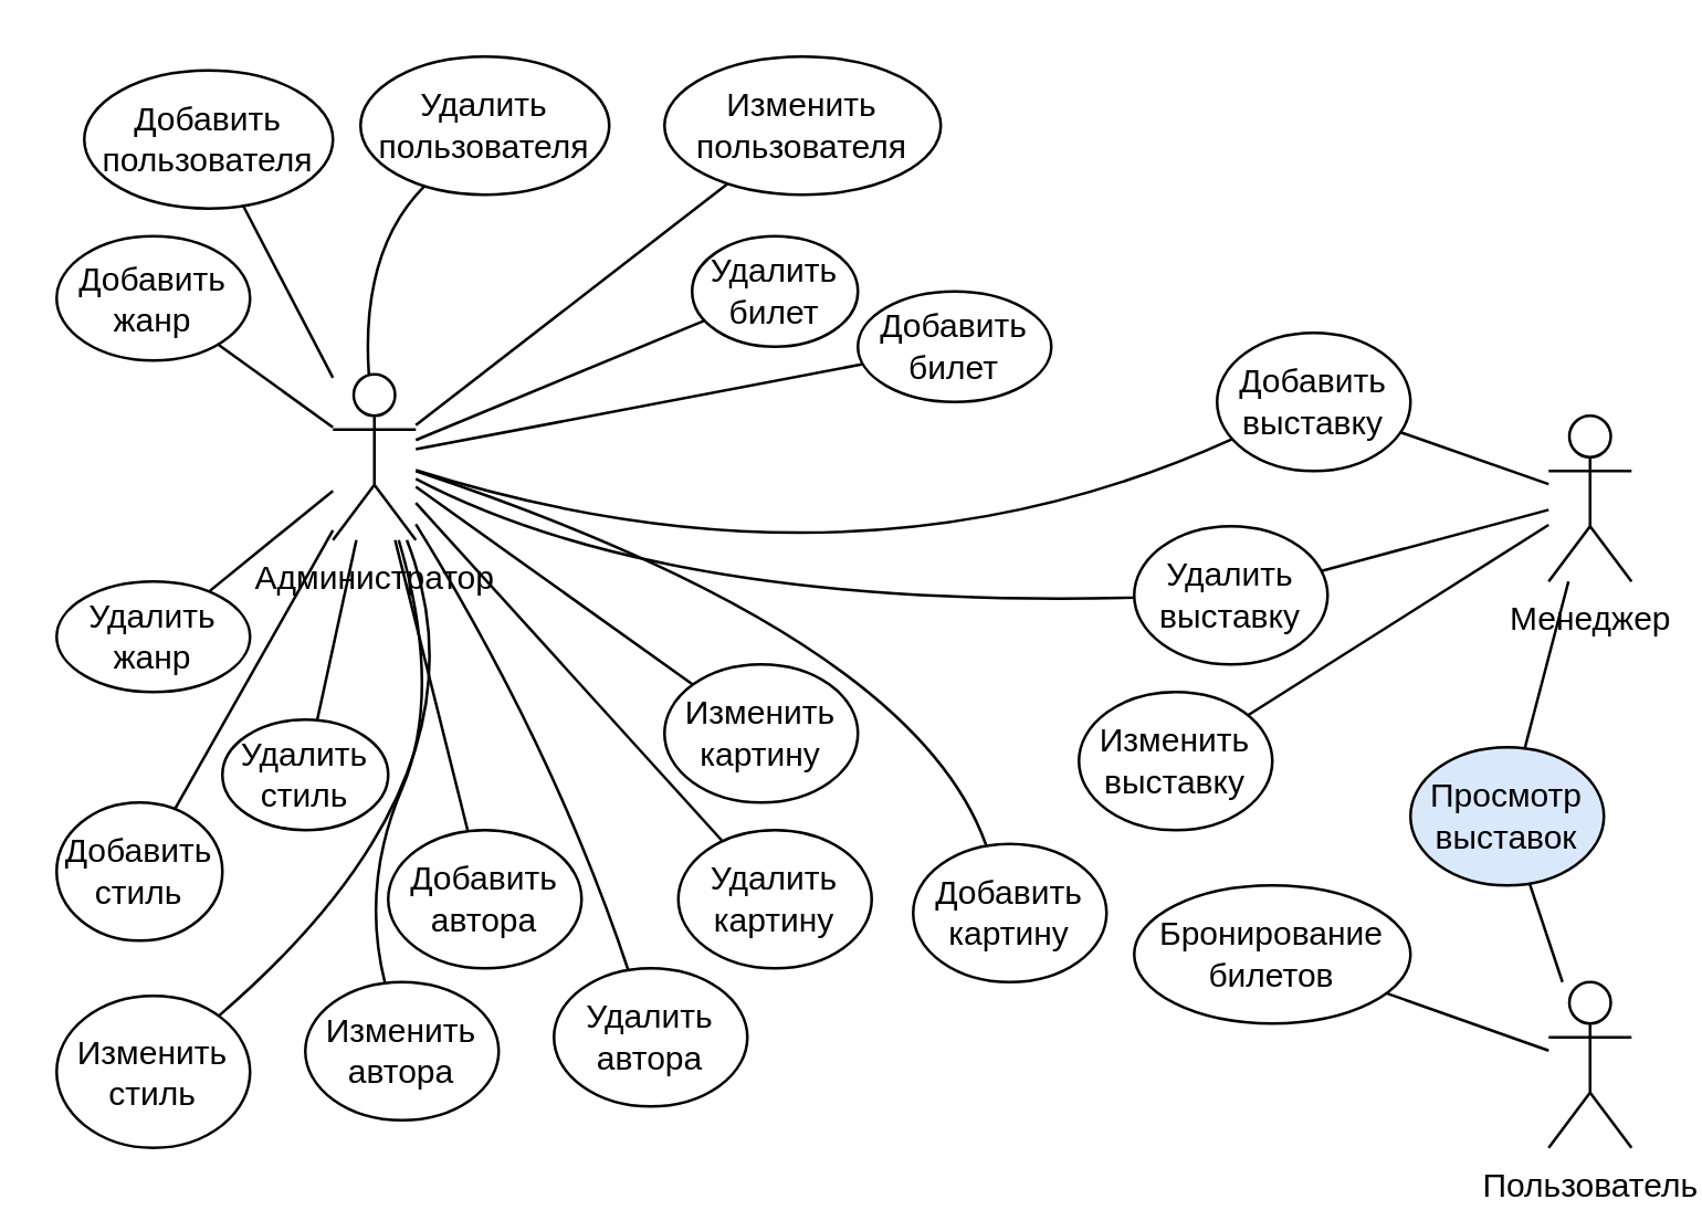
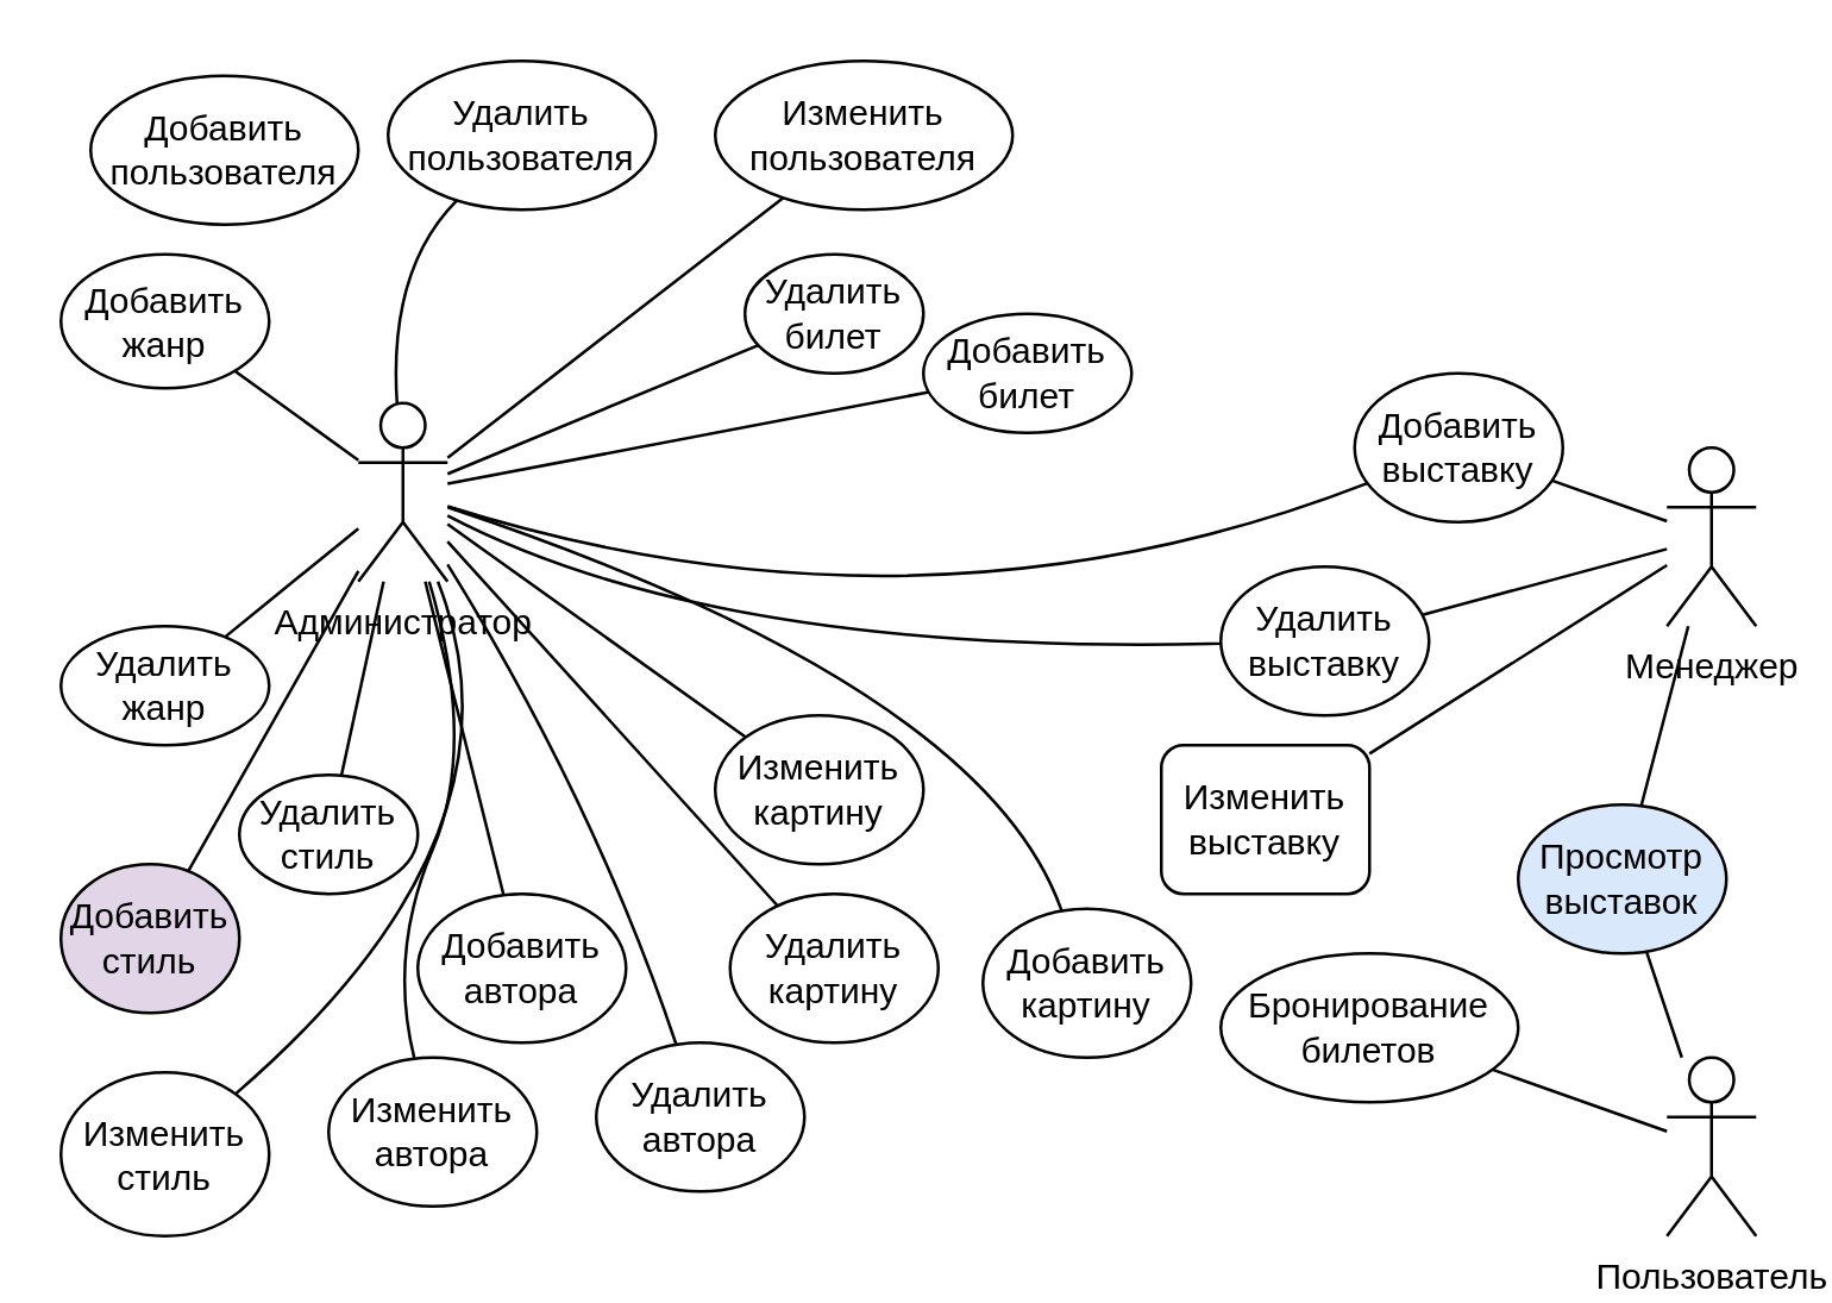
  <mxCell id="0" />
  <mxCell id="1" parent="0" />
  <mxCell id="2" value="Администратор" style="shape=umlActor;verticalLabelPosition=bottom;verticalAlign=top;html=1;outlineConnect=0;" parent="1" vertex="1"><mxGeometry x="120" y="135" width="30" height="60" as="geometry" /></mxCell>
  <mxCell id="3" value="Добавить пользователя" style="ellipse;whiteSpace=wrap;html=1;" parent="1" vertex="1"><mxGeometry x="30" y="25" width="90" height="50" as="geometry" /></mxCell>
  <mxCell id="4" value="&lt;div&gt;Изменить&lt;br&gt;пользователя&lt;/div&gt;" style="ellipse;whiteSpace=wrap;html=1;" parent="1" vertex="1"><mxGeometry x="240" y="20" width="100" height="50" as="geometry" /></mxCell>
  <mxCell id="5" value="Удалить&lt;div&gt;пользователя&lt;/div&gt;" style="ellipse;whiteSpace=wrap;html=1;" parent="1" vertex="1"><mxGeometry x="130" y="20" width="90" height="50" as="geometry" /></mxCell>
- <mxCell id="6" value="" style="curved=1;endArrow=none;html=1;rounded=0;startFill=0;" parent="1" source="2" target="3" edge="1"><mxGeometry width="50" height="50" relative="1" as="geometry"><mxPoint x="160" y="170" as="sourcePoint" /><mxPoint x="210" y="120" as="targetPoint" /><Array as="points" /></mxGeometry></mxCell>
  <mxCell id="7" value="" style="curved=1;endArrow=none;html=1;rounded=0;startFill=0;" parent="1" source="2" target="5" edge="1"><mxGeometry width="50" height="50" relative="1" as="geometry"><mxPoint x="140" y="135" as="sourcePoint" /><mxPoint x="192" y="100" as="targetPoint" /><Array as="points"><mxPoint x="130" y="90" /></Array></mxGeometry></mxCell>
  <mxCell id="8" value="" style="curved=1;endArrow=none;html=1;rounded=0;startFill=0;" parent="1" source="2" target="4" edge="1"><mxGeometry width="50" height="50" relative="1" as="geometry"><mxPoint x="180" y="255" as="sourcePoint" /><mxPoint x="232" y="220" as="targetPoint" /><Array as="points" /></mxGeometry></mxCell>
  <mxCell id="9" value="Добавить&lt;div&gt;билет&lt;/div&gt;" style="ellipse;whiteSpace=wrap;html=1;" parent="1" vertex="1"><mxGeometry x="310" y="105" width="70" height="40" as="geometry" /></mxCell>
  <mxCell id="10" value="Удалить&lt;div&gt;билет&lt;/div&gt;" style="ellipse;whiteSpace=wrap;html=1;" parent="1" vertex="1"><mxGeometry x="250" y="85" width="60" height="40" as="geometry" /></mxCell>
  <mxCell id="11" value="" style="curved=1;endArrow=none;html=1;rounded=0;startFill=0;" parent="1" source="2" target="10" edge="1"><mxGeometry width="50" height="50" relative="1" as="geometry"><mxPoint x="150" y="230" as="sourcePoint" /><mxPoint x="200" y="180" as="targetPoint" /><Array as="points" /></mxGeometry></mxCell>
  <mxCell id="12" value="" style="curved=1;endArrow=none;html=1;rounded=0;startFill=0;" parent="1" source="2" target="9" edge="1"><mxGeometry width="50" height="50" relative="1" as="geometry"><mxPoint x="140" y="150" as="sourcePoint" /><mxPoint x="190" y="100" as="targetPoint" /><Array as="points" /></mxGeometry></mxCell>
  <mxCell id="13" value="Добавить&lt;div&gt;жанр&lt;/div&gt;" style="ellipse;whiteSpace=wrap;html=1;" parent="1" vertex="1"><mxGeometry x="20" y="85" width="70" height="45" as="geometry" /></mxCell>
  <mxCell id="14" value="Удалить&lt;div&gt;жанр&lt;/div&gt;" style="ellipse;whiteSpace=wrap;html=1;" parent="1" vertex="1"><mxGeometry x="20" y="210" width="70" height="40" as="geometry" /></mxCell>
  <mxCell id="15" value="" style="curved=1;endArrow=none;html=1;rounded=0;startFill=0;" parent="1" source="2" target="13" edge="1"><mxGeometry width="50" height="50" relative="1" as="geometry"><mxPoint x="90" y="240" as="sourcePoint" /><mxPoint x="140" y="190" as="targetPoint" /><Array as="points" /></mxGeometry></mxCell>
  <mxCell id="16" value="" style="curved=1;endArrow=none;html=1;rounded=0;startFill=0;" parent="1" source="2" target="14" edge="1"><mxGeometry width="50" height="50" relative="1" as="geometry"><mxPoint x="260" y="200" as="sourcePoint" /><mxPoint x="241" y="310" as="targetPoint" /><Array as="points" /></mxGeometry></mxCell>
- <mxCell id="17" value="Добавить&lt;div&gt;стиль&lt;/div&gt;" style="ellipse;whiteSpace=wrap;html=1;" parent="1" vertex="1"><mxGeometry x="20" y="290" width="60" height="50" as="geometry" /></mxCell>
+ <mxCell id="17" value="Добавить&lt;div&gt;стиль&lt;/div&gt;" style="ellipse;whiteSpace=wrap;html=1;fillColor=#e1d5e7;" parent="1" vertex="1"><mxGeometry x="20" y="290" width="60" height="50" as="geometry" /></mxCell>
  <mxCell id="18" value="Изменить&lt;br&gt;&lt;div&gt;стиль&lt;/div&gt;" style="ellipse;whiteSpace=wrap;html=1;" parent="1" vertex="1"><mxGeometry x="20" y="360" width="70" height="55" as="geometry" /></mxCell>
  <mxCell id="19" value="" style="curved=1;endArrow=none;html=1;rounded=0;startFill=0;" parent="1" source="2" target="17" edge="1"><mxGeometry width="50" height="50" relative="1" as="geometry"><mxPoint x="200" y="220" as="sourcePoint" /><mxPoint x="245" y="321" as="targetPoint" /><Array as="points" /></mxGeometry></mxCell>
  <mxCell id="20" value="" style="curved=1;endArrow=none;html=1;rounded=0;startFill=0;" parent="1" source="2" target="18" edge="1"><mxGeometry width="50" height="50" relative="1" as="geometry"><mxPoint x="170" y="280" as="sourcePoint" /><mxPoint x="343" y="457" as="targetPoint" /><Array as="points"><mxPoint x="180" y="280" /></Array></mxGeometry></mxCell>
  <mxCell id="21" value="Добавить&lt;div&gt;автора&lt;/div&gt;" style="ellipse;whiteSpace=wrap;html=1;" parent="1" vertex="1"><mxGeometry x="140" y="300" width="70" height="50" as="geometry" /></mxCell>
  <mxCell id="22" value="Удалить&lt;div&gt;автора&lt;/div&gt;" style="ellipse;whiteSpace=wrap;html=1;" parent="1" vertex="1"><mxGeometry x="200" y="350" width="70" height="50" as="geometry" /></mxCell>
  <mxCell id="23" value="Изменить&lt;br&gt;&lt;div&gt;автора&lt;/div&gt;" style="ellipse;whiteSpace=wrap;html=1;" parent="1" vertex="1"><mxGeometry x="110" y="355" width="70" height="50" as="geometry" /></mxCell>
  <mxCell id="24" value="" style="curved=1;endArrow=none;html=1;rounded=0;startFill=0;" parent="1" source="2" target="25" edge="1"><mxGeometry width="50" height="50" relative="1" as="geometry"><mxPoint x="134" y="195" as="sourcePoint" /><mxPoint x="69" y="362" as="targetPoint" /><Array as="points" /></mxGeometry></mxCell>
  <mxCell id="25" value="Удалить&lt;div&gt;стиль&lt;/div&gt;" style="ellipse;whiteSpace=wrap;html=1;" parent="1" vertex="1"><mxGeometry x="80" y="260" width="60" height="40" as="geometry" /></mxCell>
  <mxCell id="26" value="" style="curved=1;endArrow=none;html=1;rounded=0;startFill=0;" parent="1" source="2" target="23" edge="1"><mxGeometry width="50" height="50" relative="1" as="geometry"><mxPoint x="224" y="250" as="sourcePoint" /><mxPoint x="210" y="315" as="targetPoint" /><Array as="points"><mxPoint x="160" y="250" /><mxPoint x="130" y="320" /></Array></mxGeometry></mxCell>
  <mxCell id="27" value="" style="curved=1;endArrow=none;html=1;rounded=0;startFill=0;" parent="1" source="2" target="21" edge="1"><mxGeometry width="50" height="50" relative="1" as="geometry"><mxPoint x="184" y="230" as="sourcePoint" /><mxPoint x="170" y="295" as="targetPoint" /><Array as="points" /></mxGeometry></mxCell>
  <mxCell id="28" value="" style="curved=1;endArrow=none;html=1;rounded=0;startFill=0;" parent="1" source="2" edge="1"><mxGeometry width="50" height="50" relative="1" as="geometry"><mxPoint x="230" y="260" as="sourcePoint" /><mxPoint x="227" y="351" as="targetPoint" /><Array as="points"><mxPoint x="200" y="270" /></Array></mxGeometry></mxCell>
- <mxCell id="29" value="Добавить&lt;div&gt;выставку&lt;/div&gt;" style="ellipse;whiteSpace=wrap;html=1;" parent="1" vertex="1"><mxGeometry x="440" y="120" width="70" height="50" as="geometry" /></mxCell>
+ <mxCell id="29" value="Добавить&lt;div&gt;выставку&lt;/div&gt;" style="ellipse;whiteSpace=wrap;html=1;" parent="1" vertex="1"><mxGeometry x="455" y="125" width="70" height="50" as="geometry" /></mxCell>
  <mxCell id="30" value="Удалить&lt;div&gt;выставку&lt;/div&gt;" style="ellipse;whiteSpace=wrap;html=1;" parent="1" vertex="1"><mxGeometry x="410" y="190" width="70" height="50" as="geometry" /></mxCell>
- <mxCell id="31" value="Изменить&lt;br&gt;&lt;div&gt;выставку&lt;/div&gt;" style="ellipse;whiteSpace=wrap;html=1;" parent="1" vertex="1"><mxGeometry x="390" y="250" width="70" height="50" as="geometry" /></mxCell>
+ <mxCell id="31" value="Изменить&lt;br&gt;&lt;div&gt;выставку&lt;/div&gt;" style="whiteSpace=wrap;html=1;rounded=1;" parent="1" vertex="1"><mxGeometry x="390" y="250" width="70" height="50" as="geometry" /></mxCell>
  <mxCell id="32" value="" style="curved=1;endArrow=none;html=1;rounded=0;startFill=0;" parent="1" source="2" target="29" edge="1"><mxGeometry width="50" height="50" relative="1" as="geometry"><mxPoint x="230" y="250" as="sourcePoint" /><mxPoint x="362" y="360" as="targetPoint" /><Array as="points"><mxPoint x="310" y="220" /></Array></mxGeometry></mxCell>
  <mxCell id="33" value="" style="curved=1;endArrow=none;html=1;rounded=0;startFill=0;" parent="1" source="2" target="30" edge="1"><mxGeometry width="50" height="50" relative="1" as="geometry"><mxPoint x="240" y="230" as="sourcePoint" /><mxPoint x="210" y="200" as="targetPoint" /><Array as="points"><mxPoint x="240" y="220" /></Array></mxGeometry></mxCell>
  <mxCell id="34" value="Менеджер" style="shape=umlActor;verticalLabelPosition=bottom;verticalAlign=top;html=1;outlineConnect=0;" parent="1" vertex="1"><mxGeometry x="560" y="150" width="30" height="60" as="geometry" /></mxCell>
  <mxCell id="35" value="" style="curved=1;endArrow=none;html=1;rounded=0;startFill=0;" parent="1" source="34" target="29" edge="1"><mxGeometry width="50" height="50" relative="1" as="geometry"><mxPoint x="350" y="210" as="sourcePoint" /><mxPoint x="505" y="278" as="targetPoint" /><Array as="points" /></mxGeometry></mxCell>
  <mxCell id="36" value="" style="curved=1;endArrow=none;html=1;rounded=0;startFill=0;" parent="1" source="34" target="31" edge="1"><mxGeometry width="50" height="50" relative="1" as="geometry"><mxPoint x="580" y="270" as="sourcePoint" /><mxPoint x="490" y="322" as="targetPoint" /><Array as="points" /></mxGeometry></mxCell>
  <mxCell id="37" value="" style="curved=1;endArrow=none;html=1;rounded=0;startFill=0;" parent="1" source="34" target="30" edge="1"><mxGeometry width="50" height="50" relative="1" as="geometry"><mxPoint x="653" y="270" as="sourcePoint" /><mxPoint x="480" y="327" as="targetPoint" /><Array as="points" /></mxGeometry></mxCell>
  <mxCell id="38" value="Добавить&lt;div&gt;картину&lt;/div&gt;" style="ellipse;whiteSpace=wrap;html=1;" parent="1" vertex="1"><mxGeometry x="330" y="305" width="70" height="50" as="geometry" /></mxCell>
  <mxCell id="39" value="Удалить&lt;div&gt;картину&lt;/div&gt;" style="ellipse;whiteSpace=wrap;html=1;" parent="1" vertex="1"><mxGeometry x="245" y="300" width="70" height="50" as="geometry" /></mxCell>
  <mxCell id="40" value="Изменить&lt;br&gt;&lt;div&gt;картину&lt;/div&gt;" style="ellipse;whiteSpace=wrap;html=1;" parent="1" vertex="1"><mxGeometry x="240" y="240" width="70" height="50" as="geometry" /></mxCell>
  <mxCell id="41" value="" style="curved=1;endArrow=none;html=1;rounded=0;startFill=0;" parent="1" source="2" target="39" edge="1"><mxGeometry width="50" height="50" relative="1" as="geometry"><mxPoint x="220" y="220" as="sourcePoint" /><mxPoint x="340" y="224" as="targetPoint" /><Array as="points" /></mxGeometry></mxCell>
  <mxCell id="42" value="" style="curved=1;endArrow=none;html=1;rounded=0;startFill=0;" parent="1" source="2" target="40" edge="1"><mxGeometry width="50" height="50" relative="1" as="geometry"><mxPoint x="210" y="230" as="sourcePoint" /><mxPoint x="321" y="352" as="targetPoint" /><Array as="points" /></mxGeometry></mxCell>
  <mxCell id="43" value="" style="curved=1;endArrow=none;html=1;rounded=0;startFill=0;" parent="1" source="2" target="38" edge="1"><mxGeometry width="50" height="50" relative="1" as="geometry"><mxPoint x="210" y="190" as="sourcePoint" /><mxPoint x="310" y="261" as="targetPoint" /><Array as="points"><mxPoint x="330" y="230" /></Array></mxGeometry></mxCell>
  <mxCell id="44" value="Пользователь" style="shape=umlActor;verticalLabelPosition=bottom;verticalAlign=top;html=1;outlineConnect=0;" vertex="1" parent="1"><mxGeometry x="560" y="355" width="30" height="60" as="geometry" /></mxCell>
  <mxCell id="45" value="Бронирование билетов" style="ellipse;whiteSpace=wrap;html=1;" vertex="1" parent="1"><mxGeometry x="410" y="320" width="100" height="50" as="geometry" /></mxCell>
  <mxCell id="46" value="" style="endArrow=none;html=1;rounded=0;" edge="1" parent="1" source="45" target="44"><mxGeometry width="50" height="50" relative="1" as="geometry"><mxPoint x="440" y="550" as="sourcePoint" /><mxPoint x="490" y="500" as="targetPoint" /></mxGeometry></mxCell>
  <mxCell id="47" value="Просмотр выставок" style="ellipse;whiteSpace=wrap;html=1;fillColor=#dae8fc;" vertex="1" parent="1"><mxGeometry x="510" y="270" width="70" height="50" as="geometry" /></mxCell>
  <mxCell id="48" value="" style="endArrow=none;html=1;rounded=0;" edge="1" parent="1" source="47" target="34"><mxGeometry width="50" height="50" relative="1" as="geometry"><mxPoint x="570" y="220" as="sourcePoint" /><mxPoint x="620" y="170" as="targetPoint" /></mxGeometry></mxCell>
  <mxCell id="49" value="" style="endArrow=none;html=1;rounded=0;" edge="1" parent="1" source="47" target="44"><mxGeometry width="50" height="50" relative="1" as="geometry"><mxPoint x="620" y="330" as="sourcePoint" /><mxPoint x="670" y="280" as="targetPoint" /></mxGeometry></mxCell>
